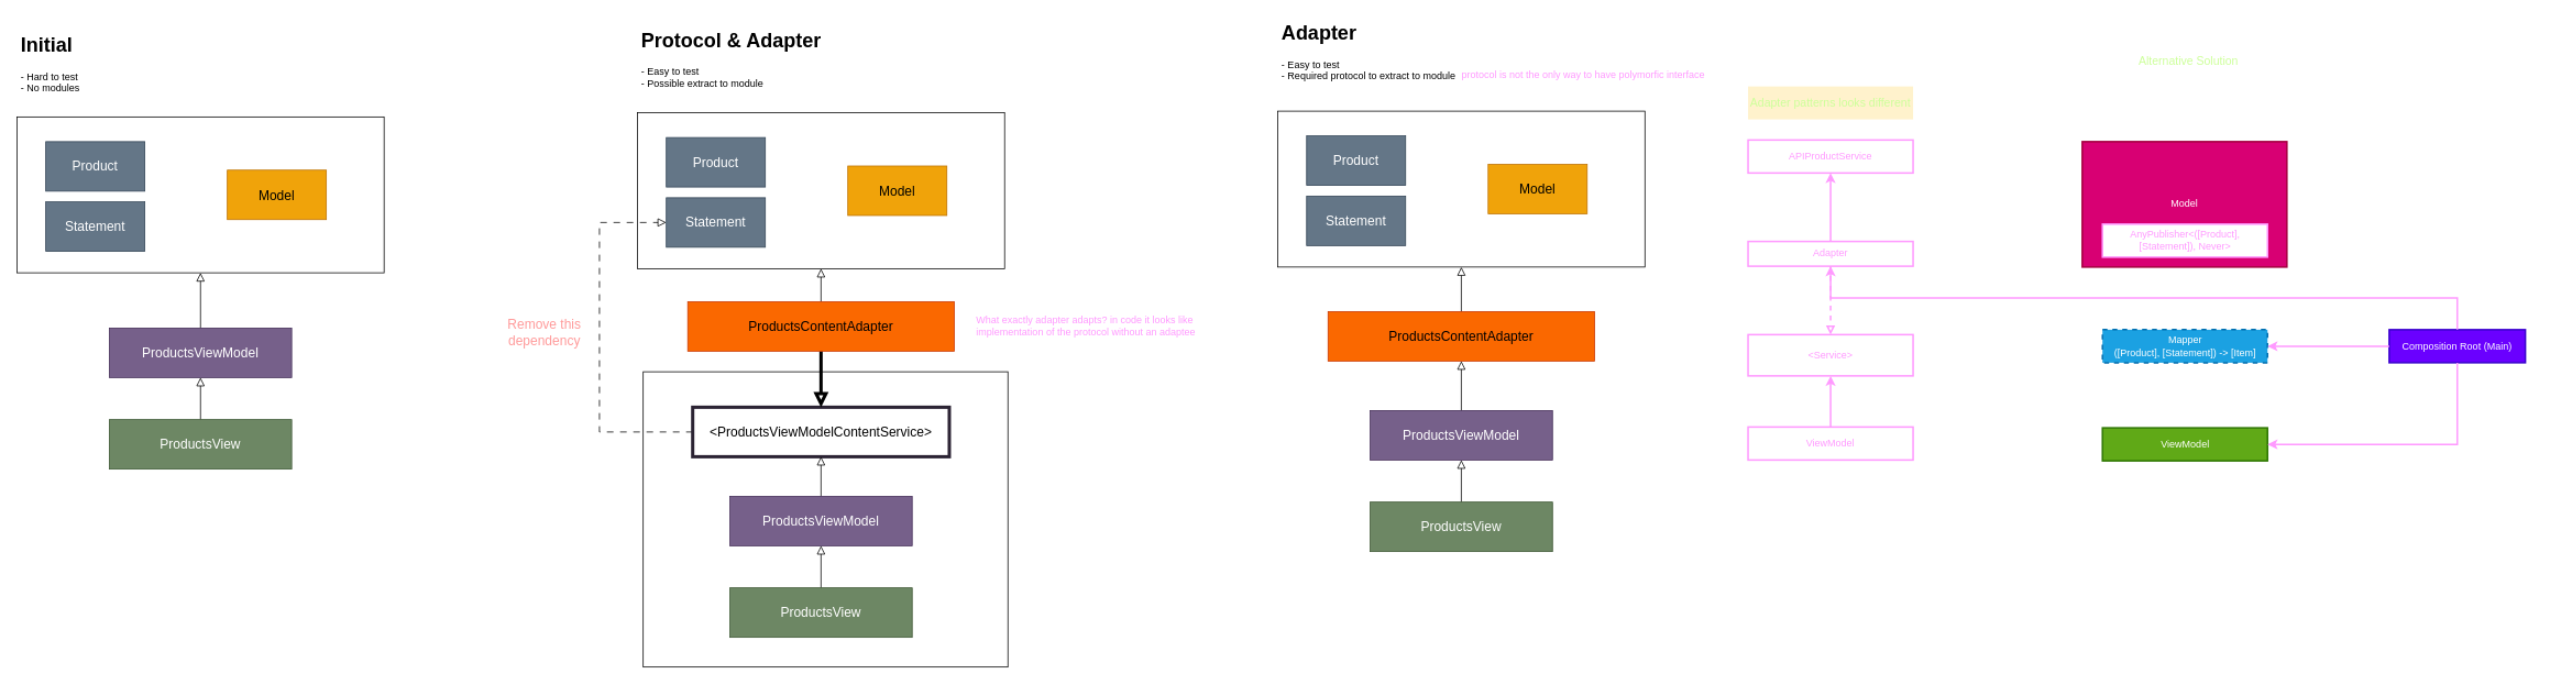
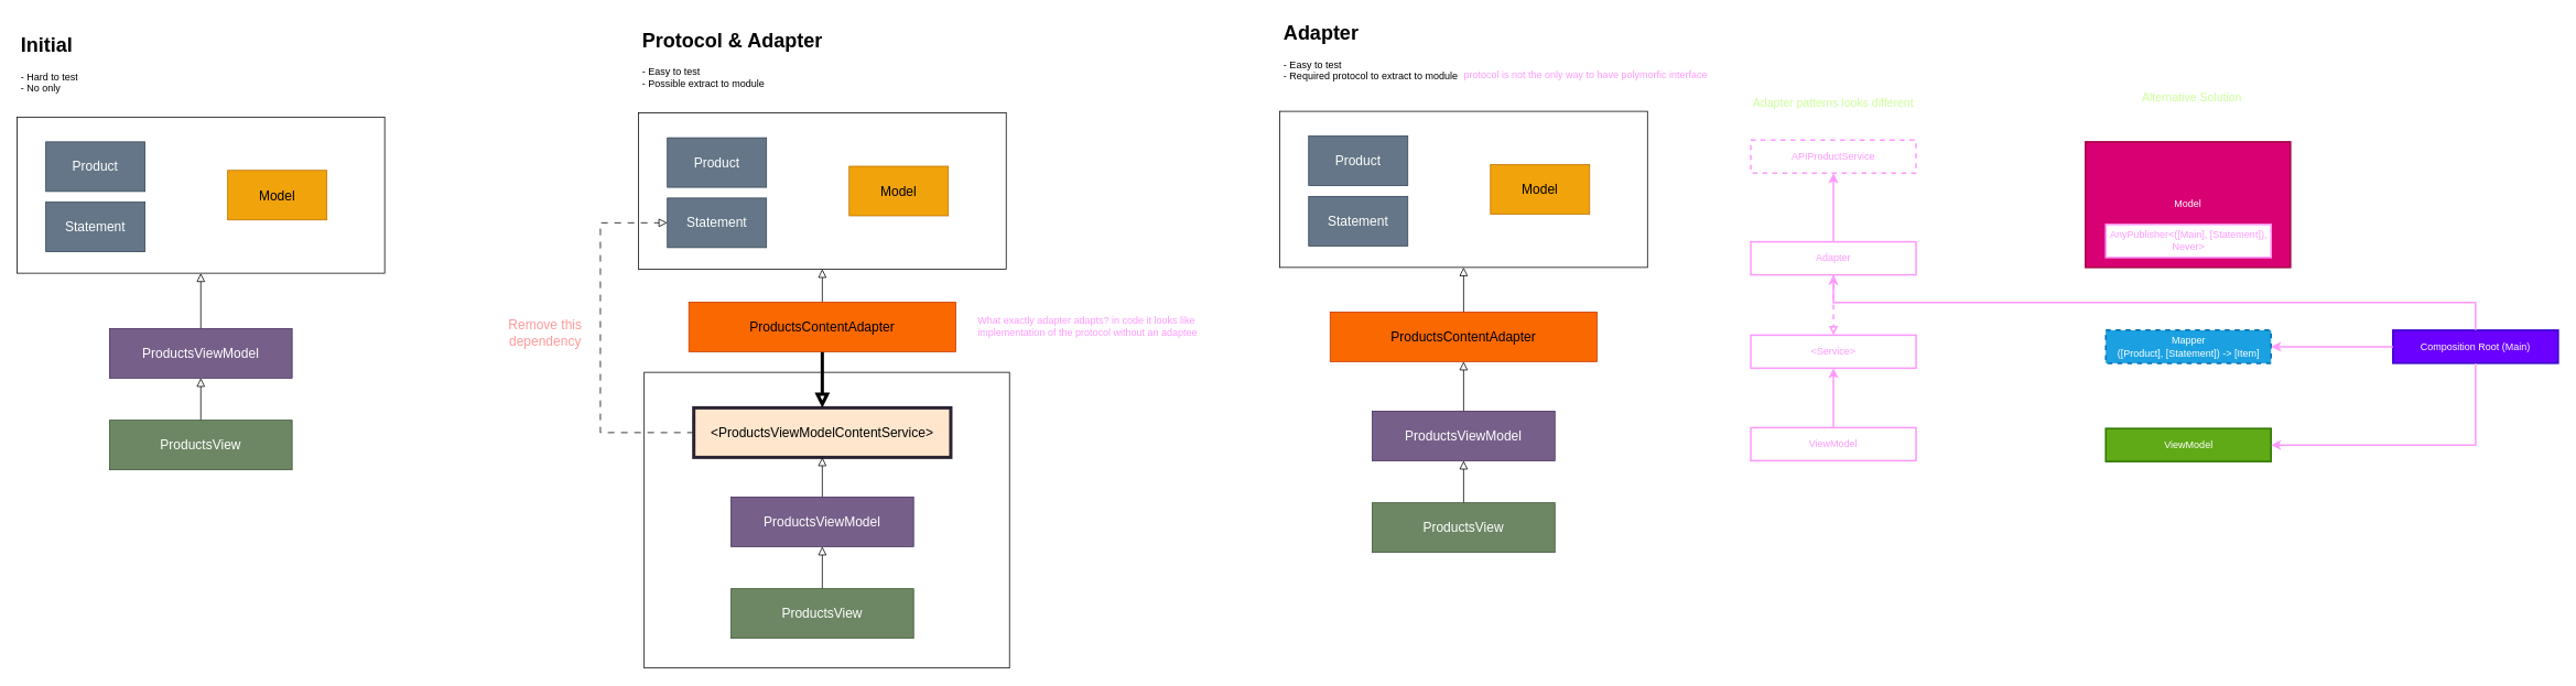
  <mxCell id="0" />
  <mxCell id="1" parent="0" />
  <mxCell id="2" value="Model" style="rounded=0;whiteSpace=wrap;html=1;fontColor=#ffffff;strokeColor=#A50040;strokeWidth=2;fillColor=#d80073;" vertex="1" parent="1"><mxGeometry x="2523" y="171" width="248" height="152" as="geometry" /></mxCell>
  <mxCell id="3" value="" style="rounded=0;whiteSpace=wrap;html=1;fontFamily=Helvetica;fontSize=12;fontColor=default;" parent="1" vertex="1"><mxGeometry x="779" y="450" width="442" height="358" as="geometry" /></mxCell>
  <mxCell id="4" value="" style="rounded=0;whiteSpace=wrap;html=1;fontSize=16;" parent="1" vertex="1"><mxGeometry x="772" y="136" width="445" height="189" as="geometry" /></mxCell>
  <mxCell id="5" value="" style="rounded=0;whiteSpace=wrap;html=1;fontSize=16;" parent="1" vertex="1"><mxGeometry x="20" y="141" width="445" height="189" as="geometry" /></mxCell>
  <mxCell id="6" value="Model" style="rounded=0;whiteSpace=wrap;html=1;fontSize=16;fillColor=#f0a30a;strokeColor=#BD7000;fontColor=#000000;" parent="1" vertex="1"><mxGeometry x="275" y="205.5" width="120" height="60" as="geometry" /></mxCell>
  <mxCell id="7" style="edgeStyle=orthogonalEdgeStyle;shape=connector;rounded=0;orthogonalLoop=1;jettySize=auto;html=1;exitX=0.5;exitY=0;exitDx=0;exitDy=0;entryX=0.5;entryY=1;entryDx=0;entryDy=0;labelBackgroundColor=default;strokeColor=default;fontFamily=Helvetica;fontSize=12;fontColor=default;endArrow=block;endFill=0;startSize=8;endSize=8;" parent="1" source="8" target="5" edge="1"><mxGeometry relative="1" as="geometry" /></mxCell>
  <mxCell id="8" value="ProductsViewModel" style="rounded=0;whiteSpace=wrap;html=1;fontSize=16;fillColor=#76608a;fontColor=#ffffff;strokeColor=#432D57;" parent="1" vertex="1"><mxGeometry x="132" y="397" width="221" height="60" as="geometry" /></mxCell>
  <mxCell id="9" style="edgeStyle=orthogonalEdgeStyle;shape=connector;rounded=0;orthogonalLoop=1;jettySize=auto;html=1;exitX=0;exitY=0.5;exitDx=0;exitDy=0;entryX=0;entryY=0.5;entryDx=0;entryDy=0;labelBackgroundColor=default;strokeColor=default;fontFamily=Helvetica;fontSize=12;fontColor=default;endArrow=block;endFill=0;startSize=8;endSize=8;dashed=1;dashPattern=8 8;" parent="1" source="10" target="24" edge="1"><mxGeometry relative="1" as="geometry"><Array as="points"><mxPoint x="726" y="523" /><mxPoint x="726" y="269" /></Array></mxGeometry></mxCell>
- <mxCell id="10" value="&amp;lt;ProductsViewModelContentService&amp;gt;" style="rounded=0;whiteSpace=wrap;html=1;fontSize=16;strokeColor=#2B2333;strokeWidth=4;" parent="1" vertex="1"><mxGeometry x="839" y="493" width="311" height="60" as="geometry" /></mxCell>
+ <mxCell id="10" value="&amp;lt;ProductsViewModelContentService&amp;gt;" style="rounded=0;whiteSpace=wrap;html=1;fontSize=16;strokeColor=#2B2333;strokeWidth=4;fillColor=#ffe6cc;" parent="1" vertex="1"><mxGeometry x="839" y="493" width="311" height="60" as="geometry" /></mxCell>
  <mxCell id="11" style="edgeStyle=orthogonalEdgeStyle;shape=connector;rounded=0;orthogonalLoop=1;jettySize=auto;html=1;entryX=0.5;entryY=1;entryDx=0;entryDy=0;labelBackgroundColor=default;strokeColor=default;fontFamily=Helvetica;fontSize=12;fontColor=default;endArrow=block;endFill=0;startSize=8;endSize=8;" parent="1" source="13" target="4" edge="1"><mxGeometry relative="1" as="geometry" /></mxCell>
  <mxCell id="12" style="edgeStyle=orthogonalEdgeStyle;shape=connector;rounded=0;orthogonalLoop=1;jettySize=auto;html=1;exitX=0.5;exitY=1;exitDx=0;exitDy=0;labelBackgroundColor=default;strokeColor=default;fontFamily=Helvetica;fontSize=12;fontColor=default;endArrow=block;endFill=0;startSize=8;endSize=8;strokeWidth=4;" parent="1" source="13" target="10" edge="1"><mxGeometry relative="1" as="geometry" /></mxCell>
  <mxCell id="13" value="ProductsContentAdapter" style="rounded=0;whiteSpace=wrap;html=1;fontSize=16;fillColor=#fa6800;fontColor=#000000;strokeColor=#C73500;" parent="1" vertex="1"><mxGeometry x="833" y="365" width="323" height="60" as="geometry" /></mxCell>
  <mxCell id="14" style="edgeStyle=orthogonalEdgeStyle;shape=connector;rounded=0;orthogonalLoop=1;jettySize=auto;html=1;labelBackgroundColor=default;strokeColor=default;fontFamily=Helvetica;fontSize=12;fontColor=default;endArrow=block;endFill=0;startSize=8;endSize=8;" parent="1" source="15" target="8" edge="1"><mxGeometry relative="1" as="geometry" /></mxCell>
  <mxCell id="15" value="ProductsView" style="rounded=0;whiteSpace=wrap;html=1;fontSize=16;fillColor=#6d8764;fontColor=#ffffff;strokeColor=#3A5431;" parent="1" vertex="1"><mxGeometry x="132" y="508" width="221" height="60" as="geometry" /></mxCell>
  <mxCell id="16" value="Product" style="rounded=0;whiteSpace=wrap;html=1;fontSize=16;fillColor=#647687;fontColor=#ffffff;strokeColor=#314354;" parent="1" vertex="1"><mxGeometry x="55" y="171" width="120" height="60" as="geometry" /></mxCell>
  <mxCell id="17" value="Statement" style="rounded=0;whiteSpace=wrap;html=1;fontSize=16;fillColor=#647687;fontColor=#ffffff;strokeColor=#314354;" parent="1" vertex="1"><mxGeometry x="55" y="244" width="120" height="60" as="geometry" /></mxCell>
  <mxCell id="18" value="Model" style="rounded=0;whiteSpace=wrap;html=1;fontSize=16;fillColor=#f0a30a;strokeColor=#BD7000;fontColor=#000000;" parent="1" vertex="1"><mxGeometry x="1027" y="200.5" width="120" height="60" as="geometry" /></mxCell>
  <mxCell id="19" style="edgeStyle=orthogonalEdgeStyle;shape=connector;rounded=0;orthogonalLoop=1;jettySize=auto;html=1;labelBackgroundColor=default;strokeColor=default;fontFamily=Helvetica;fontSize=12;fontColor=default;endArrow=block;endFill=0;startSize=8;endSize=8;" parent="1" source="20" target="10" edge="1"><mxGeometry relative="1" as="geometry" /></mxCell>
  <mxCell id="20" value="ProductsViewModel" style="rounded=0;whiteSpace=wrap;html=1;fontSize=16;fillColor=#76608a;fontColor=#ffffff;strokeColor=#432D57;" parent="1" vertex="1"><mxGeometry x="884" y="601" width="221" height="60" as="geometry" /></mxCell>
  <mxCell id="21" style="edgeStyle=orthogonalEdgeStyle;shape=connector;rounded=0;orthogonalLoop=1;jettySize=auto;html=1;labelBackgroundColor=default;strokeColor=default;fontFamily=Helvetica;fontSize=12;fontColor=default;endArrow=block;endFill=0;startSize=8;endSize=8;" parent="1" source="22" target="20" edge="1"><mxGeometry relative="1" as="geometry" /></mxCell>
  <mxCell id="22" value="ProductsView" style="rounded=0;whiteSpace=wrap;html=1;fontSize=16;fillColor=#6d8764;fontColor=#ffffff;strokeColor=#3A5431;" parent="1" vertex="1"><mxGeometry x="884" y="712" width="221" height="60" as="geometry" /></mxCell>
  <mxCell id="23" value="Product" style="rounded=0;whiteSpace=wrap;html=1;fontSize=16;fillColor=#647687;fontColor=#ffffff;strokeColor=#314354;" parent="1" vertex="1"><mxGeometry x="807" y="166" width="120" height="60" as="geometry" /></mxCell>
  <mxCell id="24" value="Statement" style="rounded=0;whiteSpace=wrap;html=1;fontSize=16;fillColor=#647687;fontColor=#ffffff;strokeColor=#314354;" parent="1" vertex="1"><mxGeometry x="807" y="239" width="120" height="60" as="geometry" /></mxCell>
  <mxCell id="25" value="" style="rounded=0;whiteSpace=wrap;html=1;fontSize=16;" parent="1" vertex="1"><mxGeometry x="1548" y="134" width="445" height="189" as="geometry" /></mxCell>
  <mxCell id="26" value="Model" style="rounded=0;whiteSpace=wrap;html=1;fontSize=16;fillColor=#f0a30a;strokeColor=#BD7000;fontColor=#000000;" parent="1" vertex="1"><mxGeometry x="1803" y="198.5" width="120" height="60" as="geometry" /></mxCell>
  <mxCell id="27" style="edgeStyle=orthogonalEdgeStyle;shape=connector;rounded=0;orthogonalLoop=1;jettySize=auto;html=1;entryX=0.5;entryY=1;entryDx=0;entryDy=0;labelBackgroundColor=default;strokeColor=default;fontFamily=Helvetica;fontSize=12;fontColor=default;endArrow=block;endFill=0;startSize=8;endSize=8;" parent="1" source="28" target="37" edge="1"><mxGeometry relative="1" as="geometry" /></mxCell>
  <mxCell id="28" value="ProductsViewModel" style="rounded=0;whiteSpace=wrap;html=1;fontSize=16;fillColor=#76608a;fontColor=#ffffff;strokeColor=#432D57;" parent="1" vertex="1"><mxGeometry x="1660" y="497" width="221" height="60" as="geometry" /></mxCell>
  <mxCell id="29" style="edgeStyle=orthogonalEdgeStyle;shape=connector;rounded=0;orthogonalLoop=1;jettySize=auto;html=1;labelBackgroundColor=default;strokeColor=default;fontFamily=Helvetica;fontSize=12;fontColor=default;endArrow=block;endFill=0;startSize=8;endSize=8;" parent="1" source="30" target="28" edge="1"><mxGeometry relative="1" as="geometry" /></mxCell>
  <mxCell id="30" value="ProductsView" style="rounded=0;whiteSpace=wrap;html=1;fontSize=16;fillColor=#6d8764;fontColor=#ffffff;strokeColor=#3A5431;" parent="1" vertex="1"><mxGeometry x="1660" y="608" width="221" height="60" as="geometry" /></mxCell>
  <mxCell id="31" value="Product" style="rounded=0;whiteSpace=wrap;html=1;fontSize=16;fillColor=#647687;fontColor=#ffffff;strokeColor=#314354;" parent="1" vertex="1"><mxGeometry x="1583" y="164" width="120" height="60" as="geometry" /></mxCell>
  <mxCell id="32" value="Statement" style="rounded=0;whiteSpace=wrap;html=1;fontSize=16;fillColor=#647687;fontColor=#ffffff;strokeColor=#314354;" parent="1" vertex="1"><mxGeometry x="1583" y="237" width="120" height="60" as="geometry" /></mxCell>
- <mxCell id="33" value="&lt;h1&gt;Initial&lt;/h1&gt;&lt;div&gt;- Hard to test&lt;/div&gt;&lt;div&gt;- No modules&lt;/div&gt;" style="text;html=1;strokeColor=none;fillColor=none;spacing=5;spacingTop=-20;whiteSpace=wrap;overflow=hidden;rounded=0;fontSize=12;fontFamily=Helvetica;fontColor=default;" parent="1" vertex="1"><mxGeometry x="20" y="35" width="190" height="91" as="geometry" /></mxCell>
+ <mxCell id="33" value="&lt;h1&gt;Initial&lt;/h1&gt;&lt;div&gt;- Hard to test&lt;/div&gt;&lt;div&gt;- No only&lt;/div&gt;" style="text;html=1;strokeColor=none;fillColor=none;spacing=5;spacingTop=-20;whiteSpace=wrap;overflow=hidden;rounded=0;fontSize=12;fontFamily=Helvetica;fontColor=default;" parent="1" vertex="1"><mxGeometry x="20" y="35" width="190" height="91" as="geometry" /></mxCell>
  <mxCell id="34" value="&lt;h1&gt;Protocol &amp;amp; Adapter&lt;/h1&gt;&lt;div&gt;- Easy to test&lt;/div&gt;&lt;div&gt;- Possible extract to module&lt;/div&gt;" style="text;html=1;strokeColor=none;fillColor=none;spacing=5;spacingTop=-20;whiteSpace=wrap;overflow=hidden;rounded=0;fontSize=12;fontFamily=Helvetica;fontColor=default;" parent="1" vertex="1"><mxGeometry x="772" y="29" width="369" height="91" as="geometry" /></mxCell>
  <mxCell id="35" value="Remove this dependency" style="text;html=1;strokeColor=none;fillColor=none;align=center;verticalAlign=middle;whiteSpace=wrap;rounded=0;fontSize=16;fontFamily=Helvetica;fontColor=#FF9999;" parent="1" vertex="1"><mxGeometry x="595" y="369" width="129" height="65" as="geometry" /></mxCell>
  <mxCell id="36" style="edgeStyle=orthogonalEdgeStyle;shape=connector;rounded=0;orthogonalLoop=1;jettySize=auto;html=1;labelBackgroundColor=default;strokeColor=default;fontFamily=Helvetica;fontSize=12;fontColor=default;endArrow=block;endFill=0;startSize=8;endSize=8;" parent="1" source="37" target="25" edge="1"><mxGeometry relative="1" as="geometry" /></mxCell>
  <mxCell id="37" value="ProductsContentAdapter" style="rounded=0;whiteSpace=wrap;html=1;fontSize=16;fillColor=#fa6800;fontColor=#000000;strokeColor=#C73500;" parent="1" vertex="1"><mxGeometry x="1609" y="377" width="323" height="60" as="geometry" /></mxCell>
  <mxCell id="38" value="&lt;h1&gt;Adapter&lt;/h1&gt;&lt;div&gt;- Easy to test&lt;/div&gt;&lt;div&gt;- Required protocol to extract to module&lt;/div&gt;" style="text;html=1;strokeColor=none;fillColor=none;spacing=5;spacingTop=-20;whiteSpace=wrap;overflow=hidden;rounded=0;fontSize=12;fontFamily=Helvetica;fontColor=default;" parent="1" vertex="1"><mxGeometry x="1548" y="20" width="369" height="91" as="geometry" /></mxCell>
- <mxCell id="39" value="Adapter" style="rounded=0;whiteSpace=wrap;html=1;fontColor=#FF99FF;strokeColor=#FF99FF;strokeWidth=2;" parent="1" vertex="1"><mxGeometry x="2118" y="292" width="200" height="30" as="geometry" /></mxCell>
+ <mxCell id="39" value="Adapter" style="rounded=0;whiteSpace=wrap;html=1;fontColor=#FF99FF;strokeColor=#FF99FF;strokeWidth=2;" parent="1" vertex="1"><mxGeometry x="2118" y="292" width="200" height="40" as="geometry" /></mxCell>
  <mxCell id="40" style="edgeStyle=orthogonalEdgeStyle;rounded=0;orthogonalLoop=1;jettySize=auto;html=1;strokeWidth=2;dashed=1;strokeColor=#FF99FF;fontColor=#FF99FF;endArrow=block;endFill=0;exitX=0.5;exitY=1;exitDx=0;exitDy=0;" parent="1" source="39" target="42" edge="1"><mxGeometry relative="1" as="geometry"><mxPoint x="2218" y="212" as="targetPoint" /><mxPoint x="2128" y="82" as="sourcePoint" /></mxGeometry></mxCell>
  <mxCell id="41" style="edgeStyle=orthogonalEdgeStyle;rounded=0;orthogonalLoop=1;jettySize=auto;html=1;strokeWidth=2;strokeColor=#FF99FF;fontColor=#FF99FF;entryX=0.5;entryY=1;entryDx=0;entryDy=0;exitX=0.5;exitY=0;exitDx=0;exitDy=0;" parent="1" source="43" target="42" edge="1"><mxGeometry relative="1" as="geometry"><mxPoint x="2168" y="212" as="targetPoint" /><mxPoint x="2154" y="374" as="sourcePoint" /></mxGeometry></mxCell>
- <mxCell id="42" value="&amp;lt;Service&amp;gt;" style="rounded=0;whiteSpace=wrap;html=1;fontColor=#FF99FF;strokeColor=#FF99FF;strokeWidth=2;" parent="1" vertex="1"><mxGeometry x="2118" y="405" width="200" height="50" as="geometry" /></mxCell>
+ <mxCell id="42" value="&amp;lt;Service&amp;gt;" style="rounded=0;whiteSpace=wrap;html=1;fontColor=#FF99FF;strokeColor=#FF99FF;strokeWidth=2;" parent="1" vertex="1"><mxGeometry x="2118" y="405" width="200" height="40" as="geometry" /></mxCell>
  <mxCell id="43" value="ViewModel" style="rounded=0;whiteSpace=wrap;html=1;fontColor=#FF99FF;strokeColor=#FF99FF;strokeWidth=2;" parent="1" vertex="1"><mxGeometry x="2118" y="517" width="200" height="40" as="geometry" /></mxCell>
- <mxCell id="44" value="APIProductService" style="rounded=0;whiteSpace=wrap;html=1;fontColor=#FF99FF;strokeColor=#FF99FF;strokeWidth=2;" parent="1" vertex="1"><mxGeometry x="2118" y="169" width="200" height="40" as="geometry" /></mxCell>
+ <mxCell id="44" value="APIProductService" style="rounded=0;whiteSpace=wrap;html=1;fontColor=#FF99FF;strokeColor=#FF99FF;strokeWidth=2;dashed=1;" parent="1" vertex="1"><mxGeometry x="2118" y="169" width="200" height="40" as="geometry" /></mxCell>
  <mxCell id="45" style="edgeStyle=orthogonalEdgeStyle;rounded=0;orthogonalLoop=1;jettySize=auto;html=1;strokeWidth=2;strokeColor=#FF99FF;fontColor=#FF99FF;entryX=0.5;entryY=1;entryDx=0;entryDy=0;exitX=0.5;exitY=0;exitDx=0;exitDy=0;" parent="1" source="39" target="44" edge="1"><mxGeometry relative="1" as="geometry"><mxPoint x="2228" y="455" as="targetPoint" /><mxPoint x="2221" y="296" as="sourcePoint" /></mxGeometry></mxCell>
  <mxCell id="46" value="protocol is not the only way to have polymorfic interface" style="rounded=0;whiteSpace=wrap;html=1;fontColor=#FF99FF;strokeColor=none;strokeWidth=2;align=left;" parent="1" vertex="1"><mxGeometry x="1769" y="71" width="335" height="40" as="geometry" /></mxCell>
- <mxCell id="47" value="Adapter patterns looks different" style="rounded=0;whiteSpace=wrap;html=1;fontColor=#CCFF99;strokeColor=none;strokeWidth=2;fontSize=14;fillColor=#fff2cc;" parent="1" vertex="1"><mxGeometry x="2118" y="104" width="200" height="40" as="geometry" /></mxCell>
+ <mxCell id="47" value="Adapter patterns looks different" style="rounded=0;whiteSpace=wrap;html=1;fontColor=#CCFF99;strokeColor=none;strokeWidth=2;fontSize=14;" parent="1" vertex="1"><mxGeometry x="2118" y="104" width="200" height="40" as="geometry" /></mxCell>
  <mxCell id="48" value="What exactly adapter adapts? in code it looks like implementation of the protocol without an adaptee&amp;nbsp;" style="rounded=0;whiteSpace=wrap;html=1;fontColor=#FF99FF;strokeColor=none;strokeWidth=2;align=left;" parent="1" vertex="1"><mxGeometry x="1181" y="375" width="330" height="40" as="geometry" /></mxCell>
- <mxCell id="49" value="AnyPublisher&amp;lt;([Product], [Statement]), Never&amp;gt;" style="rounded=0;whiteSpace=wrap;html=1;fontColor=#FF99FF;strokeColor=#FF99FF;strokeWidth=2;" vertex="1" parent="1"><mxGeometry x="2547.5" y="271" width="200" height="40" as="geometry" /></mxCell>
- <mxCell id="50" value="Alternative Solution" style="rounded=0;whiteSpace=wrap;html=1;fontColor=#CCFF99;strokeColor=none;strokeWidth=2;fontSize=14;" vertex="1" parent="1"><mxGeometry x="2552" y="53" width="200" height="40" as="geometry" /></mxCell>
- <mxCell id="51" value="Composition Root (Main)" style="rounded=0;whiteSpace=wrap;html=1;fontColor=#ffffff;strokeColor=#3700CC;strokeWidth=2;fillColor=#6a00ff;" vertex="1" parent="1"><mxGeometry x="2895" y="399" width="165" height="40" as="geometry" /></mxCell>
+ <mxCell id="49" value="AnyPublisher&amp;lt;([Main], [Statement]), Never&amp;gt;" style="rounded=0;whiteSpace=wrap;html=1;fontColor=#FF99FF;strokeColor=#FF99FF;strokeWidth=2;" vertex="1" parent="1"><mxGeometry x="2547.5" y="271" width="200" height="40" as="geometry" /></mxCell>
+ <mxCell id="50" value="Alternative Solution" style="rounded=0;whiteSpace=wrap;html=1;fontColor=#CCFF99;strokeColor=none;strokeWidth=2;fontSize=14;" vertex="1" parent="1"><mxGeometry x="2552" y="98" width="200" height="40" as="geometry" /></mxCell>
+ <mxCell id="51" value="Composition Root (Main)" style="rounded=0;whiteSpace=wrap;html=1;fontColor=#ffffff;strokeColor=#3700CC;strokeWidth=2;fillColor=#6a00ff;" vertex="1" parent="1"><mxGeometry x="2895" y="399" width="200" height="40" as="geometry" /></mxCell>
  <mxCell id="52" value="Mapper&lt;br&gt;([Product], [Statement]) -&amp;gt; [Item]" style="rounded=0;whiteSpace=wrap;html=1;fontColor=#ffffff;strokeColor=#006EAF;strokeWidth=2;fillColor=#1ba1e2;dashed=1;" vertex="1" parent="1"><mxGeometry x="2547.5" y="399" width="200" height="40" as="geometry" /></mxCell>
  <mxCell id="53" style="edgeStyle=orthogonalEdgeStyle;rounded=0;orthogonalLoop=1;jettySize=auto;html=1;strokeWidth=2;strokeColor=#FF99FF;fontColor=#FF99FF;exitX=0.5;exitY=0;exitDx=0;exitDy=0;" edge="1" parent="1" source="51" target="39"><mxGeometry relative="1" as="geometry"><mxPoint x="2228" y="219" as="targetPoint" /><mxPoint x="2772" y="344" as="sourcePoint" /></mxGeometry></mxCell>
  <mxCell id="54" style="edgeStyle=orthogonalEdgeStyle;rounded=0;orthogonalLoop=1;jettySize=auto;html=1;strokeWidth=2;strokeColor=#FF99FF;fontColor=#FF99FF;entryX=1;entryY=0.5;entryDx=0;entryDy=0;exitX=0;exitY=0.5;exitDx=0;exitDy=0;" edge="1" parent="1" source="51" target="52"><mxGeometry relative="1" as="geometry"><mxPoint x="2758" y="301" as="targetPoint" /><mxPoint x="3005" y="409" as="sourcePoint" /></mxGeometry></mxCell>
  <mxCell id="55" value="ViewModel" style="rounded=0;whiteSpace=wrap;html=1;fontColor=#ffffff;strokeColor=#2D7600;strokeWidth=2;fillColor=#60a917;" vertex="1" parent="1"><mxGeometry x="2547.5" y="518" width="200" height="40" as="geometry" /></mxCell>
  <mxCell id="56" style="edgeStyle=orthogonalEdgeStyle;rounded=0;orthogonalLoop=1;jettySize=auto;html=1;strokeWidth=2;strokeColor=#FF99FF;fontColor=#FF99FF;entryX=1;entryY=0.5;entryDx=0;entryDy=0;exitX=0.5;exitY=1;exitDx=0;exitDy=0;" edge="1" parent="1" source="51" target="55"><mxGeometry relative="1" as="geometry"><mxPoint x="2766" y="429" as="targetPoint" /><mxPoint x="2905" y="429" as="sourcePoint" /></mxGeometry></mxCell>
